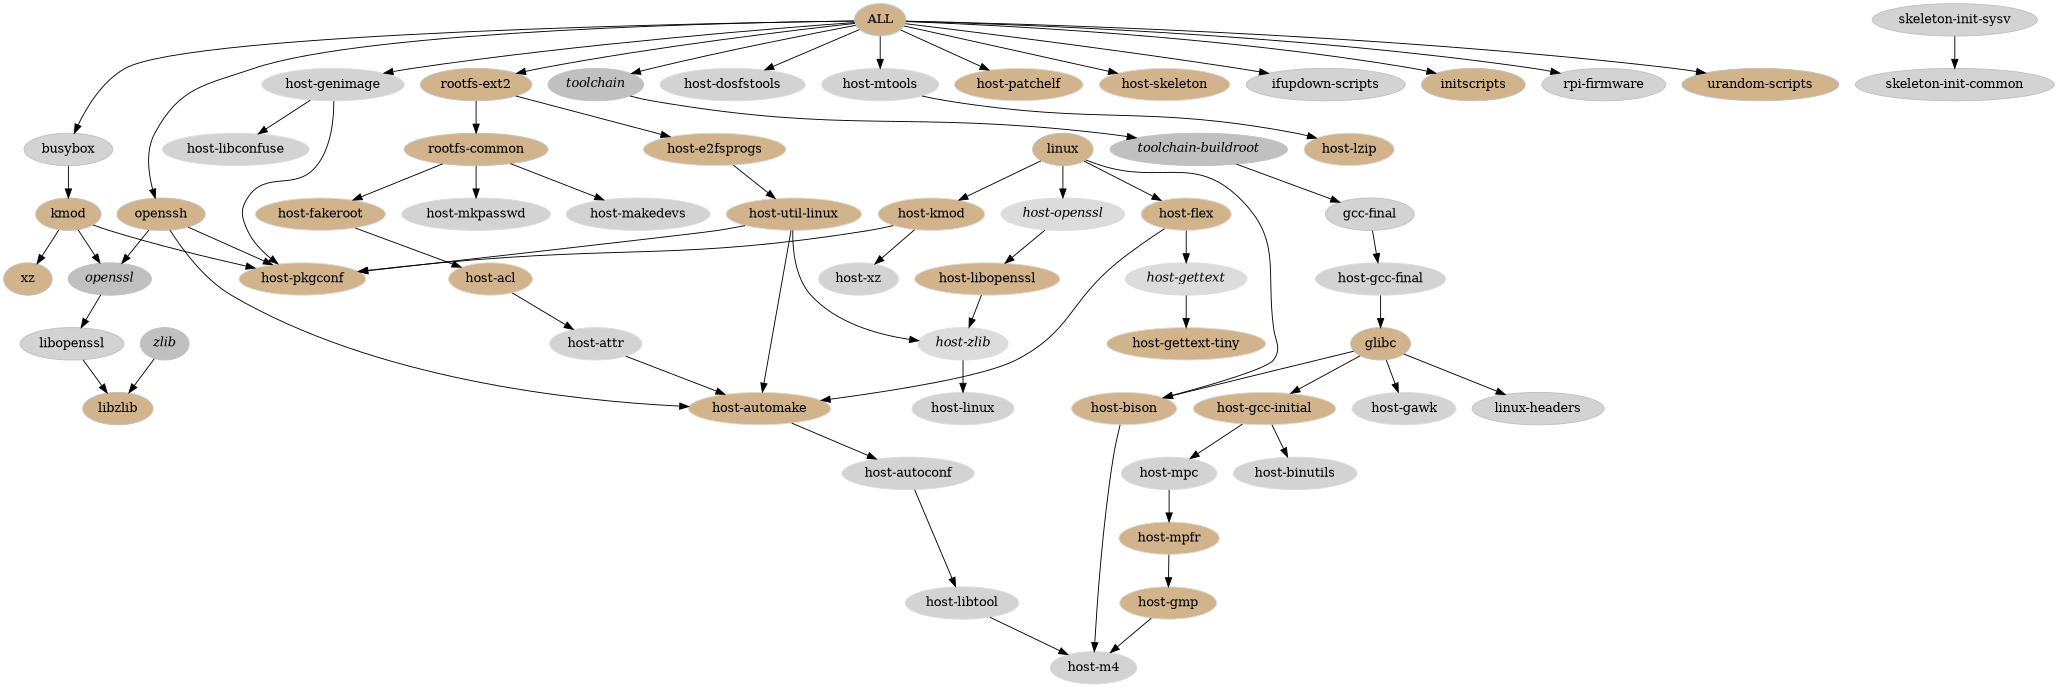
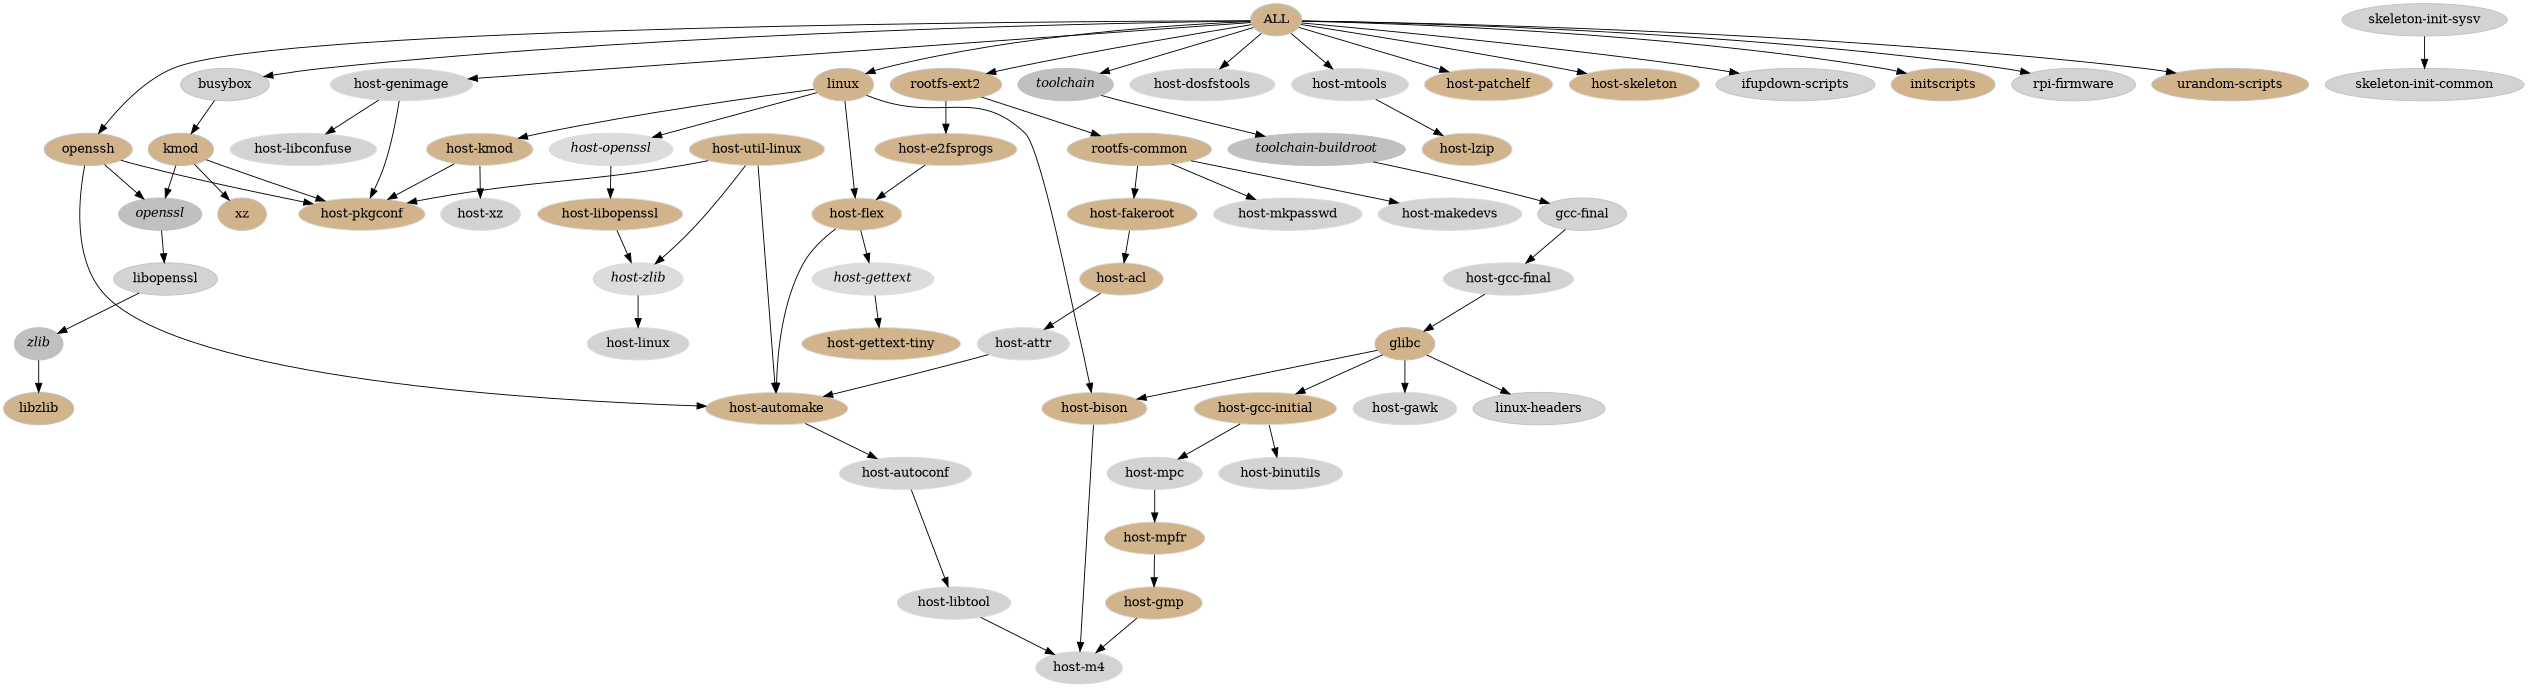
  digraph {
    node [color=gainsboro fillcolor=tan style=filled]
    edge [dir=forward]
    n1 [color=lightblue label=ALL]
    n2 [color=grey fillcolor=lightgrey label=busybox]
    n3 [fillcolor=lightgrey label="host-dosfstools"]
    n4 [fillcolor=lightgrey label="host-genimage"]
    n5 [fillcolor=lightgrey label="host-mtools"]
    n6 [label="host-patchelf"]
    n7 [label="host-skeleton"]
    n8 [color=grey fillcolor=lightgrey label="ifupdown-scripts"]
    n9 [color=grey label=initscripts]
    n10 [color=grey label=linux]
    n11 [color=grey label=openssh]
    n12 [color=grey label="rootfs-ext2"]
    n13 [color=grey fillcolor=lightgrey label="rpi-firmware"]
    n14 [color=grey label=<<I>toolchain</I>> fillcolor=""]
    n15 [color=grey label="urandom-scripts"]
    n16 [color=grey label=kmod]
    n17 [label="host-pkgconf"]
    n18 [fillcolor=lightgrey label="host-libconfuse"]
    n19 [label="host-lzip"]
    n20 [label="host-bison"]
    n21 [label="host-flex"]
    n22 [label="host-kmod"]
    n23 [label=<<I>host-openssl</I>> fillcolor=""]
    n24 [color=grey label=<<I>openssl</I>> fillcolor=""]
    n25 [label="host-automake"]
    n26 [label="host-e2fsprogs"]
    n27 [color=grey label="rootfs-common"]
    n28 [color=grey label=<<I>toolchain-buildroot</I>> fillcolor=""]
    n29 [color=grey label=xz]
    n30 [color=grey fillcolor=lightgrey label=libopenssl]
    n31 [color=grey label=<<I>zlib</I>> fillcolor=""]
    n32 [color=grey label=libzlib]
    n33 [fillcolor=lightgrey label="host-m4"]
    n34 [label=<<I>host-gettext</I>> fillcolor=""]
    n35 [fillcolor=lightgrey label="host-xz"]
    n36 [label="host-libopenssl"]
    n37 [fillcolor=lightgrey label="host-autoconf"]
    n38 [label="host-gettext-tiny"]
    n39 [fillcolor=lightgrey label="host-libtool"]
    n40 [label=<<I>host-zlib</I>> fillcolor=""]
    n41 [fillcolor=lightgrey label="host-linux"]
    n42 [label="host-util-linux"]
    n43 [label="host-fakeroot"]
    n44 [fillcolor=lightgrey label="host-makedevs"]
    n45 [fillcolor=lightgrey label="host-mkpasswd"]
    n46 [label="host-acl"]
    n47 [fillcolor=lightgrey label="host-attr"]
    n48 [color=grey fillcolor=lightgrey label="skeleton-init-sysv"]
    n49 [color=grey fillcolor=lightgrey label="skeleton-init-common"]
    n50 [color=grey fillcolor=lightgrey label="gcc-final"]
    n51 [fillcolor=lightgrey label="host-gcc-final"]
    n52 [color=grey label=glibc]
    n53 [fillcolor=lightgrey label="host-gawk"]
    n54 [label="host-gcc-initial"]
    n55 [color=grey fillcolor=lightgrey label="linux-headers"]
    n56 [fillcolor=lightgrey label="host-binutils"]
    n57 [fillcolor=lightgrey label="host-mpc"]
    n58 [label="host-mpfr"]
    n59 [label="host-gmp"]
    n1 -> n2
    n1 -> n3
    n1 -> n4
    n1 -> n5
    n1 -> n6
    n1 -> n7
    n1 -> n8
    n1 -> n9
+   n1 -> n10
    n1 -> n11
    n1 -> n12
    n1 -> n13
    n1 -> n14
    n1 -> n15
    n2 -> n16
    n4 -> n17
    n4 -> n18
    n5 -> n19
    n10 -> n20
    n10 -> n21
    n10 -> n22
    n10 -> n23
    n11 -> n17
    n11 -> n24
    n11 -> n25
    n12 -> n26
    n12 -> n27
    n14 -> n28
    n16 -> n17
    n16 -> n24
    n16 -> n29
    n20 -> n33
    n21 -> n25
    n21 -> n34
    n22 -> n17
    n22 -> n35
    n23 -> n36
    n24 -> n30
    n25 -> n37
-   n26 -> n42
+   n26 -> n21
    n27 -> n43
    n27 -> n44
    n27 -> n45
    n28 -> n50
-   n30 -> n32
+   n30 -> n31
    n31 -> n32
    n34 -> n38
    n36 -> n40
    n37 -> n39
    n39 -> n33
    n40 -> n41
    n42 -> n17
    n42 -> n25
    n42 -> n40
    n43 -> n46
    n46 -> n47
    n47 -> n25
    n48 -> n49
    n50 -> n51
    n51 -> n52
    n52 -> n20
    n52 -> n53
    n52 -> n54
    n52 -> n55
    n54 -> n56
    n54 -> n57
    n57 -> n58
    n58 -> n59
    n59 -> n33
  }
